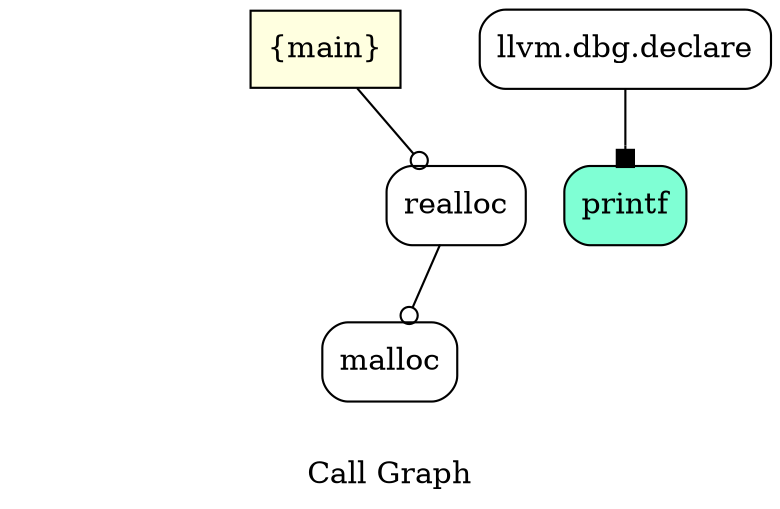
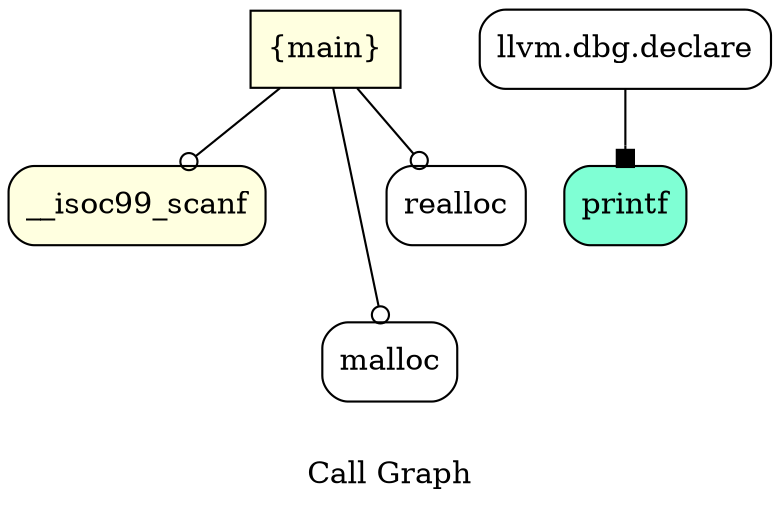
  digraph {
    label="Call Graph"
    node [fillcolor=white shape=Mrecord style=filled]
    edge [arrowhead=odot color=black]
    n1 [fillcolor=lightyellow label="{main}" shape=box]
+   n2 [fillcolor=lightyellow label="{__isoc99_scanf}"]
    n3 [label="{malloc}"]
    n4 [label="{realloc}"]
    n5 [fillcolor=aquamarine label="{printf}"]
    n6 [label="{llvm.dbg.declare}"]
-   n4 -> n3
+   n1 -> n2
+   n1 -> n3
    n1 -> n4
    n6 -> n5 [arrowhead=box]
  }
